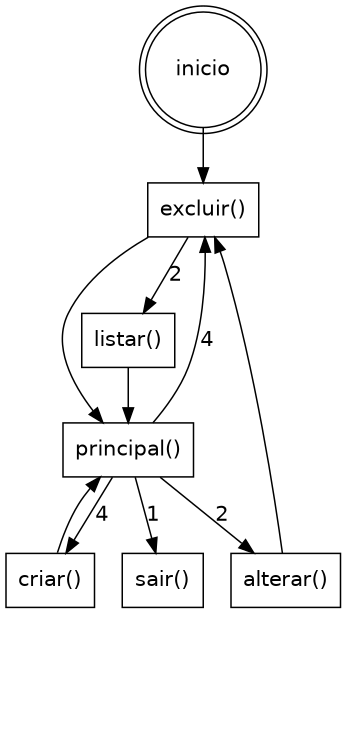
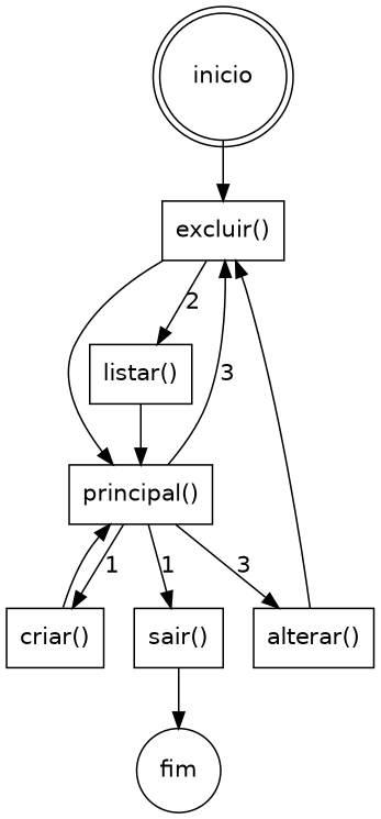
  digraph {
    fontname="DejaVu Sans"
    node [fontname="DejaVu Sans" shape=rectangle]
    edge [fontname="DejaVu Sans"]
    inicio [shape=doublecircle]
    n2 [label="excluir()"]
    n3 [label="principal()"]
    n4 [label="criar()"]
    n5 [label="alterar()"]
    n6 [label="sair()"]
    n7 [label="listar()"]
+   fim [shape=circle]
    inicio -> n2
    n2 -> n3
    n2 -> n7 [label=2]
-   n3 -> n2 [label=4]
-   n3 -> n4 [label=4]
-   n3 -> n5 [label=2]
+   n3 -> n2 [label=3]
+   n3 -> n4 [label=1]
+   n3 -> n5 [label=3]
    n3 -> n6 [label=1]
    n4 -> n3
    n5 -> n2
+   n6 -> fim
    n7 -> n3
  }
